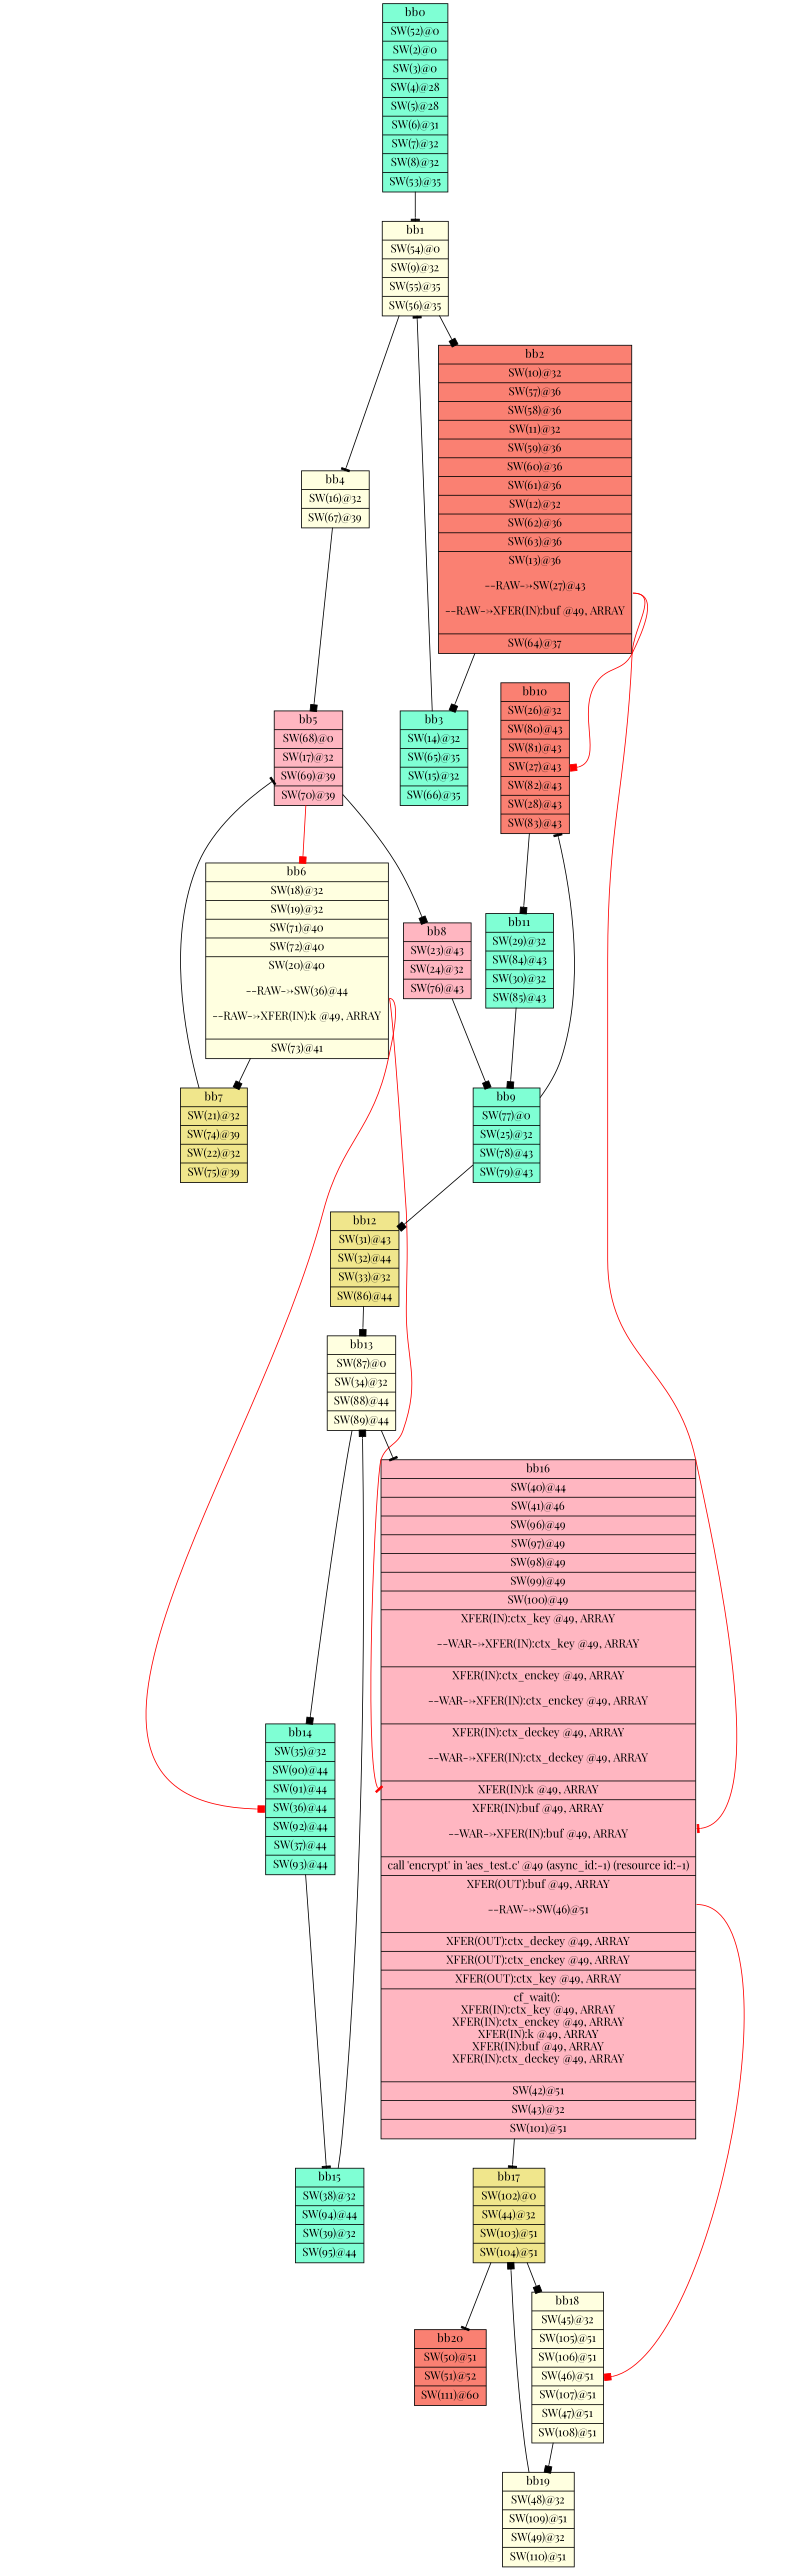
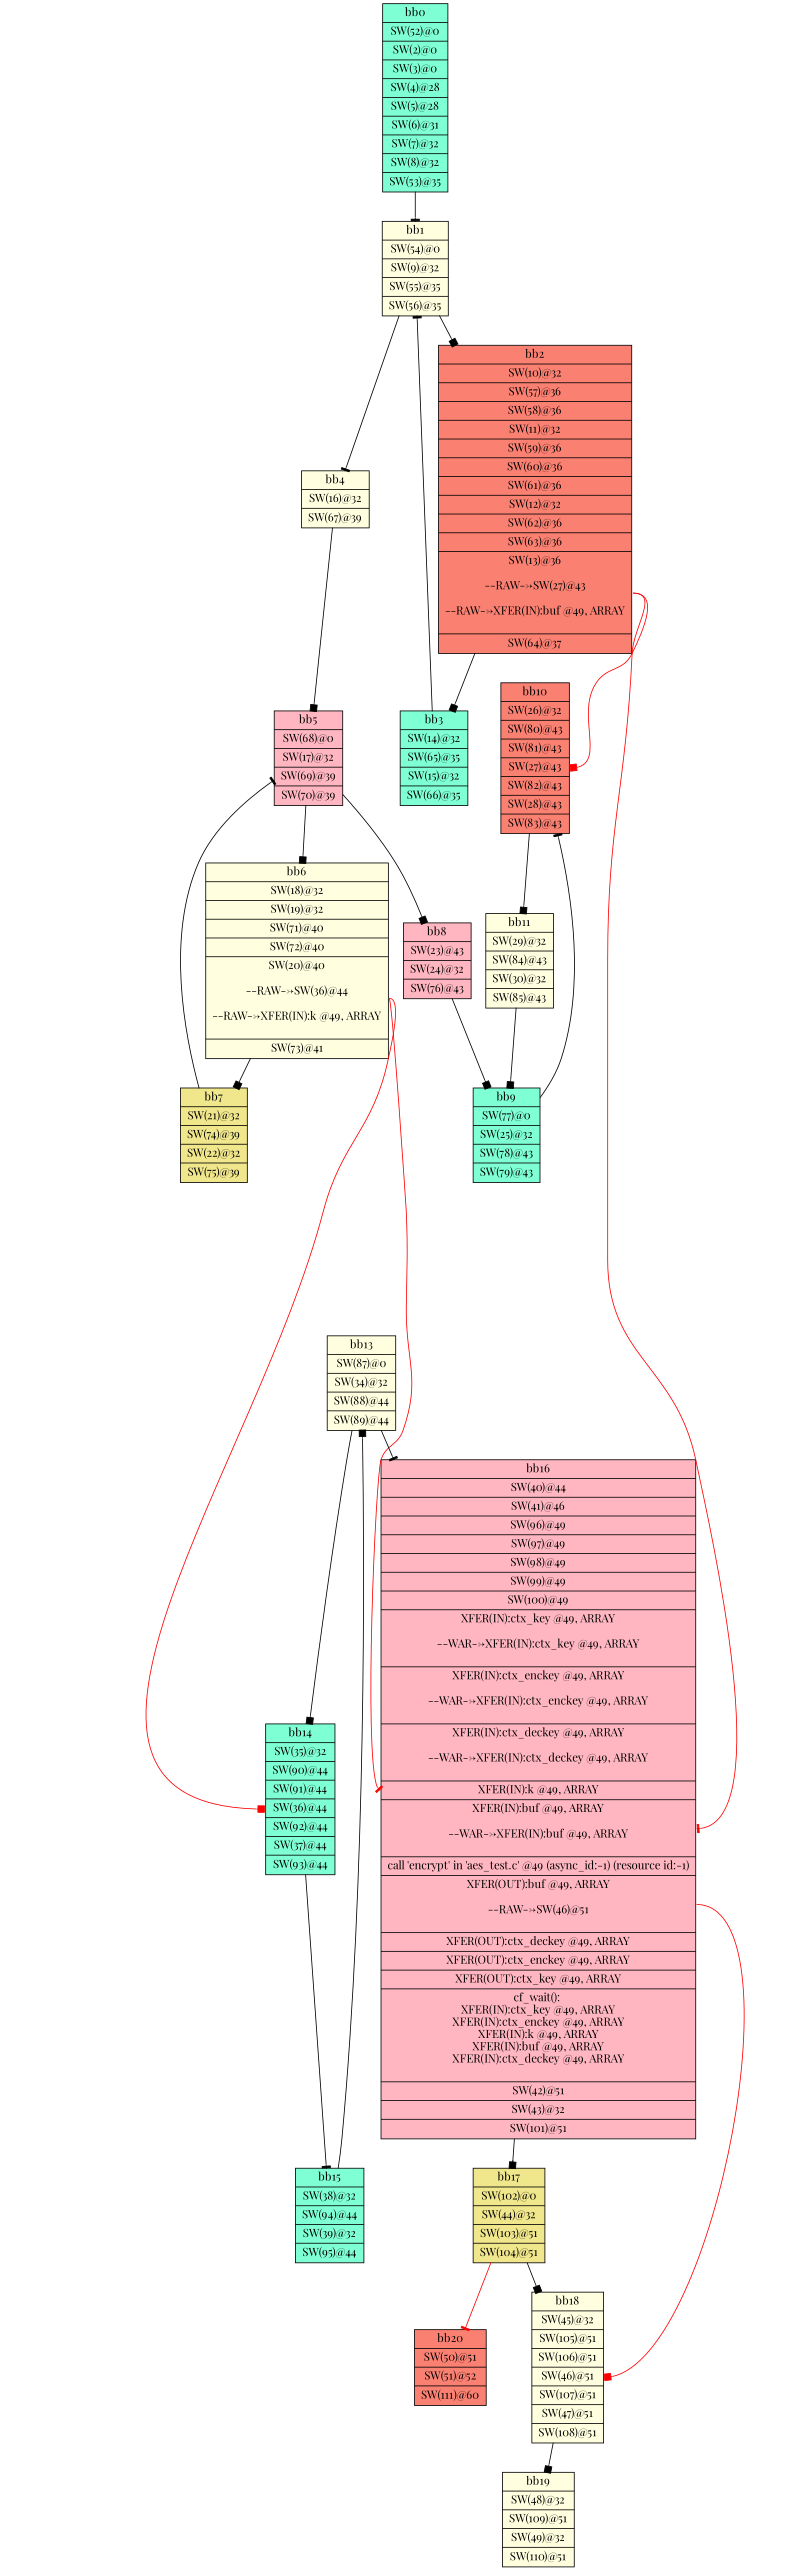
  digraph {
    fontname="Playfair Display"
    node [fillcolor=aquamarine fontname="Playfair Display" shape=record style=filled]
    edge [arrowhead=box fontname="Playfair Display"]
    n1 [label="{bb0|<x0x3da35a0>SW(52)@0\n|<x0x330f4d0>SW(2)@0\n|<x0x3311050>SW(3)@0\n|<x0x3d98360>SW(4)@28\n|<x0x3d985c0>SW(5)@28\n|<x0x3d9a800>SW(6)@31\n|<x0x3d987b0>SW(7)@32\n|<x0x3d98910>SW(8)@32\n|<x0x3da37b0>SW(53)@35\n}"]
    n2 [fillcolor=lightyellow label="{bb1|<x0x3da3970>SW(54)@0\n|<x0x3d98a70>SW(9)@32\n|<x0x3da3ad0>SW(55)@35\n|<x0x3da3ca0>SW(56)@35\n}"]
    n3 [fillcolor=salmon label="{bb2|<x0x3d999b0>SW(10)@32\n|<x0x3da0710>SW(57)@36\n|<x0x3da0860>SW(58)@36\n|<x0x3d99b10>SW(11)@32\n|<x0x3da0a20>SW(59)@36\n|<x0x3da0bf0>SW(60)@36\n|<x0x3da0dc0>SW(61)@36\n|<x0x3d99c70>SW(12)@32\n|<x0x3da0f80>SW(62)@36\n|<x0x3da1110>SW(63)@36\n|<x0x3d99e40>SW(13)@36\n\n--RAW--\>SW(27)@43\n\n--RAW--\>XFER(IN):buf @49, ARRAY\n\n|<x0x3da11d0>SW(64)@37\n}"]
    n4 [fillcolor=lightyellow label="{bb4|<x0x3d9a320>SW(16)@32\n|<x0x3da1790>SW(67)@39\n}"]
    n5 [label="{bb3|<x0x3d9a170>SW(14)@32\n|<x0x3da1510>SW(65)@35\n|<x0x3d9d910>SW(15)@32\n|<x0x3da16d0>SW(66)@35\n}"]
    n6 [fillcolor=salmon label="{bb10|<x0x3d9dcf0>SW(26)@32\n|<x0x3da7750>SW(80)@43\n|<x0x3da7920>SW(81)@43\n|<x0x3d9aa30>SW(27)@43\n|<x0x3da7b40>SW(82)@43\n|<x0x3d9ad40>SW(28)@43\n|<x0x3da7d30>SW(83)@43\n}"]
    n7 [fillcolor=lightpink label="{bb16|<x0x3d9bb20>SW(40)@44\n|<x0x3d9bca0>SW(41)@46\n|<x0x3da5b00>SW(96)@49\n|<x0x3da6800>SW(97)@49\n|<x0x3da8a50>SW(98)@49\n|<x0x3daa750>SW(99)@49\n|<x0x3daa8c0>SW(100)@49\n|<x0x3dab940>XFER(IN):ctx_key @49, ARRAY\n\n--WAR--\>XFER(IN):ctx_key @49, ARRAY\n\n|<x0x3dacb60>XFER(IN):ctx_enckey @49, ARRAY\n\n--WAR--\>XFER(IN):ctx_enckey @49, ARRAY\n\n|<x0x3dacda0>XFER(IN):ctx_deckey @49, ARRAY\n\n--WAR--\>XFER(IN):ctx_deckey @49, ARRAY\n\n|<x0x3dacfe0>XFER(IN):k @49, ARRAY\n|<x0x3dad100>XFER(IN):buf @49, ARRAY\n\n--WAR--\>XFER(IN):buf @49, ARRAY\n\n|<x0x330f3d0>call 'encrypt' in 'aes_test.c' @49 (async_id:-1) (resource id:-1)\n|<x0x3dad220>XFER(OUT):buf @49, ARRAY\n\n--RAW--\>SW(46)@51\n\n|<x0x3dacec0>XFER(OUT):ctx_deckey @49, ARRAY\n|<x0x3dacc80>XFER(OUT):ctx_enckey @49, ARRAY\n|<x0x3daba10>XFER(OUT):ctx_key @49, ARRAY\n|<x0x3db95f0>cf_wait(): \nXFER(IN):ctx_key @49, ARRAY\nXFER(IN):ctx_enckey @49, ARRAY\nXFER(IN):k @49, ARRAY\nXFER(IN):buf @49, ARRAY\nXFER(IN):ctx_deckey @49, ARRAY\n\n|<x0x3d9e2f0>SW(42)@51\n|<x0x3d9e450>SW(43)@32\n|<x0x3da8b80>SW(101)@51\n}"]
    n8 [fillcolor=lightpink label="{bb5|<x0x3da1a10>SW(68)@0\n|<x0x3d9a4e0>SW(17)@32\n|<x0x3da2090>SW(69)@39\n|<x0x3da21e0>SW(70)@39\n}"]
-   n9 [label="{bb11|<x0x3d9ade0>SW(29)@32\n|<x0x3da7df0>SW(84)@43\n|<x0x3d9ae80>SW(30)@32\n|<x0x3da7fb0>SW(85)@43\n}"]
+   n9 [fillcolor=lightyellow label="{bb11|<x0x3d9ade0>SW(29)@32\n|<x0x3da7df0>SW(84)@43\n|<x0x3d9ae80>SW(30)@32\n|<x0x3da7fb0>SW(85)@43\n}"]
    n10 [fillcolor=khaki label="{bb17|<x0x3da8e60>SW(102)@0\n|<x0x3d9e880>SW(44)@32\n|<x0x3da9060>SW(103)@51\n|<x0x3da91f0>SW(104)@51\n}"]
    n11 [fillcolor=lightyellow label="{bb18|<x0x3d9e920>SW(45)@32\n|<x0x3da93a0>SW(105)@51\n|<x0x3da9550>SW(106)@51\n|<x0x3d9ea00>SW(46)@51\n|<x0x3da9770>SW(107)@51\n|<x0x3d9ec20>SW(47)@51\n|<x0x3da9960>SW(108)@51\n}"]
    n12 [fillcolor=lightyellow label="{bb6|<x0x3d9cf30>SW(18)@32\n|<x0x3d9d100>SW(19)@32\n|<x0x3da1d30>SW(71)@40\n|<x0x3da6120>SW(72)@40\n|<x0x3d9d2d0>SW(20)@40\n\n--RAW--\>SW(36)@44\n\n--RAW--\>XFER(IN):k @49, ARRAY\n\n|<x0x3da6340>SW(73)@41\n}"]
    n13 [fillcolor=lightpink label="{bb8|<x0x3d9cb30>SW(23)@43\n|<x0x3d9a990>SW(24)@32\n|<x0x3da73c0>SW(76)@43\n}"]
    n14 [fillcolor=khaki label="{bb7|<x0x3d9d5d0>SW(21)@32\n|<x0x3da6650>SW(74)@39\n|<x0x3d9d6f0>SW(22)@32\n|<x0x3da86f0>SW(75)@39\n}"]
    n15 [label="{bb14|<x0x3d9b4c0>SW(35)@32\n|<x0x3da4690>SW(90)@44\n|<x0x3da4820>SW(91)@44\n|<x0x3d9b580>SW(36)@44\n|<x0x3da49e0>SW(92)@44\n|<x0x3d9b620>SW(37)@44\n|<x0x3da4b60>SW(93)@44\n}"]
    n16 [label="{bb9|<x0x3da6ca0>SW(77)@0\n|<x0x3d9db20>SW(25)@32\n|<x0x3da6e00>SW(78)@43\n|<x0x3da6fd0>SW(79)@43\n}"]
    n17 [label="{bb15|<x0x3d9b7f0>SW(38)@32\n|<x0x3da4e70>SW(94)@44\n|<x0x3d9b950>SW(39)@32\n|<x0x3da5070>SW(95)@44\n}"]
-   n18 [fillcolor=khaki label="{bb12|<x0x3d9af20>SW(31)@43\n|<x0x3d9b150>SW(32)@44\n|<x0x3d9b320>SW(33)@32\n|<x0x3da4130>SW(86)@44\n}"]
    n19 [fillcolor=lightyellow label="{bb13|<x0x3da5f50>SW(87)@0\n|<x0x3d9b400>SW(34)@32\n|<x0x3da41d0>SW(88)@44\n|<x0x3da4340>SW(89)@44\n}"]
    n20 [fillcolor=salmon label="{bb20|<x0x3d9eff0>SW(50)@51\n|<x0x3d9f170>SW(51)@52\n|<x0x3daa0b0>SW(111)@60\n}"]
    n21 [fillcolor=lightyellow label="{bb19|<x0x3d9ecc0>SW(48)@32\n|<x0x3da9ca0>SW(109)@51\n|<x0x3d9ee40>SW(49)@32\n|<x0x3da9d60>SW(110)@51\n}"]
    n1 -> n2 [arrowhead=tee]
    n2 -> n3
    n2 -> n4 [arrowhead=tee]
    n3 -> n5
    n3 -> n6 [color=red headport=x0x3d9aa30 tailport=x0x3d99e40]
    n3 -> n7 [arrowhead=tee color=red headport=x0x3dad100 tailport=x0x3d99e40]
    n4 -> n8
    n5 -> n2 [arrowhead=tee]
    n6 -> n9
-   n7 -> n10 [arrowhead=tee]
+   n7 -> n10
    n7 -> n11 [color=red headport=x0x3d9ea00 tailport=x0x3dad220]
-   n8 -> n12 [color=red]
+   n8 -> n12
    n8 -> n13
    n9 -> n16
    n10 -> n11
-   n10 -> n20 [arrowhead=tee]
+   n10 -> n20 [arrowhead=tee color=red]
    n11 -> n21
    n12 -> n7 [arrowhead=tee color=red headport=x0x3dacfe0 tailport=x0x3d9d2d0]
    n12 -> n14
    n12 -> n15 [color=red headport=x0x3d9b580 tailport=x0x3d9d2d0]
    n13 -> n16
    n14 -> n8 [arrowhead=tee]
    n15 -> n17 [arrowhead=tee]
    n16 -> n6 [arrowhead=tee]
-   n16 -> n18
    n17 -> n19
-   n18 -> n19
    n19 -> n7 [arrowhead=tee]
    n19 -> n15
-   n21 -> n10
  }
